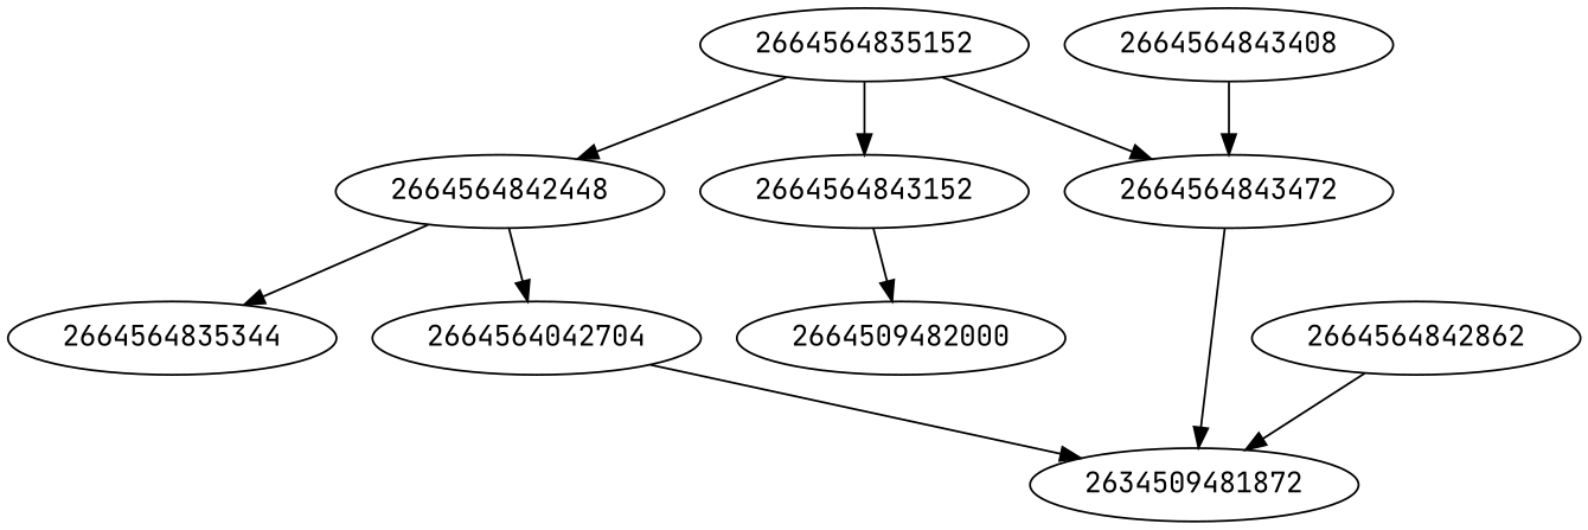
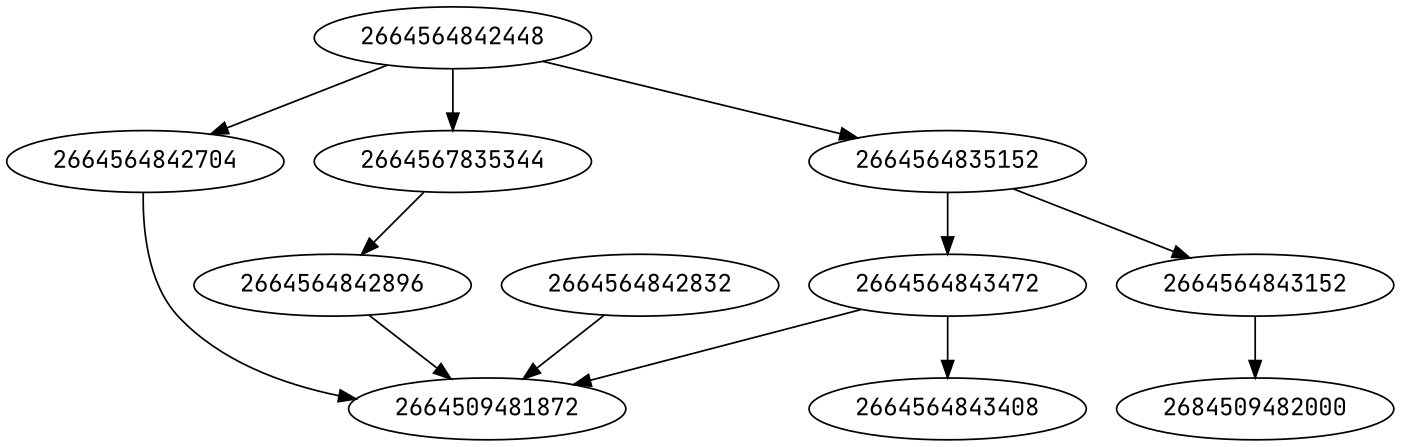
  strict digraph {
    fontname="JetBrains Mono"
    node [fontname="JetBrains Mono" type=Name]
    edge [fontname="JetBrains Mono"]
-   2664509481872 [type=Load label=2634509481872]
+   2664509481872 [type=Load]
    2664564842448 [type=If]
-   2664564835344 [type=Call]
+   2664564835344 [type=Call label=2664567835344]
    2664564835152 [type=Assign]
-   2664564842704 [label=2664564042704]
+   2664564842704
+   2664564842896
    2664564843152
    2664564843472 [type=List]
-   2664564842832 [label=2664564842862]
-   2664509482000 [type=Store]
+   2664564842832
+   2664509482000 [type=Store label=2684509482000]
    2664564843408
    2664564842448 -> 2664564835344
-   2664564835152 -> 2664564842448
+   2664564842448 -> 2664564835152
    2664564842448 -> 2664564842704
+   2664564835344 -> 2664564842896
    2664564835152 -> 2664564843152
    2664564835152 -> 2664564843472
    2664564842704 -> 2664509481872
+   2664564842896 -> 2664509481872
    2664564843152 -> 2664509482000
    2664564843472 -> 2664509481872
-   2664564843408 -> 2664564843472
+   2664564843472 -> 2664564843408
    2664564842832 -> 2664509481872
  }
